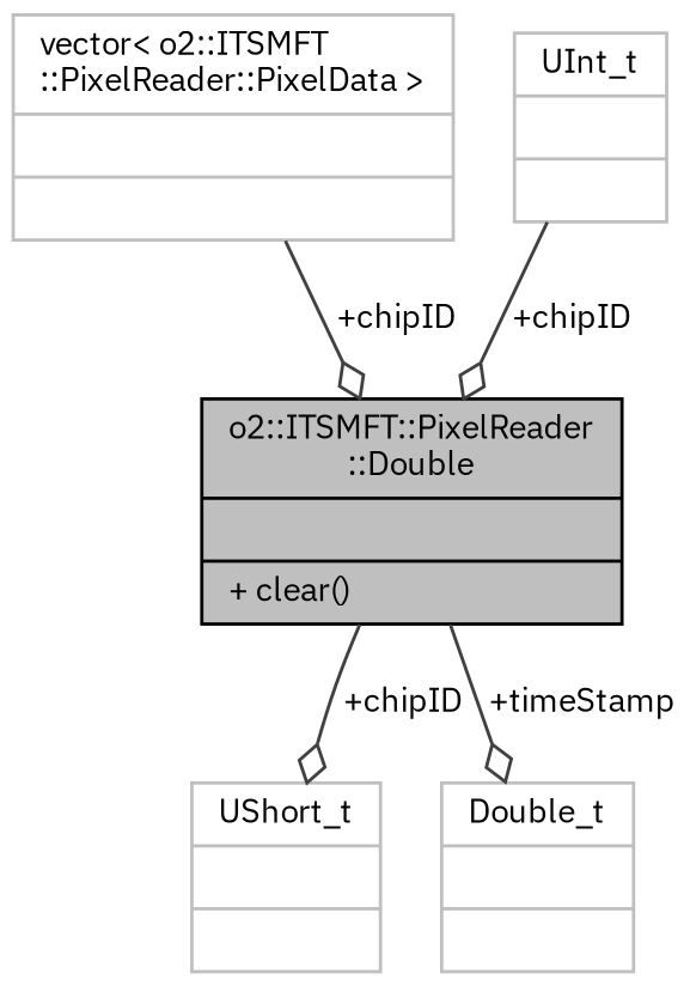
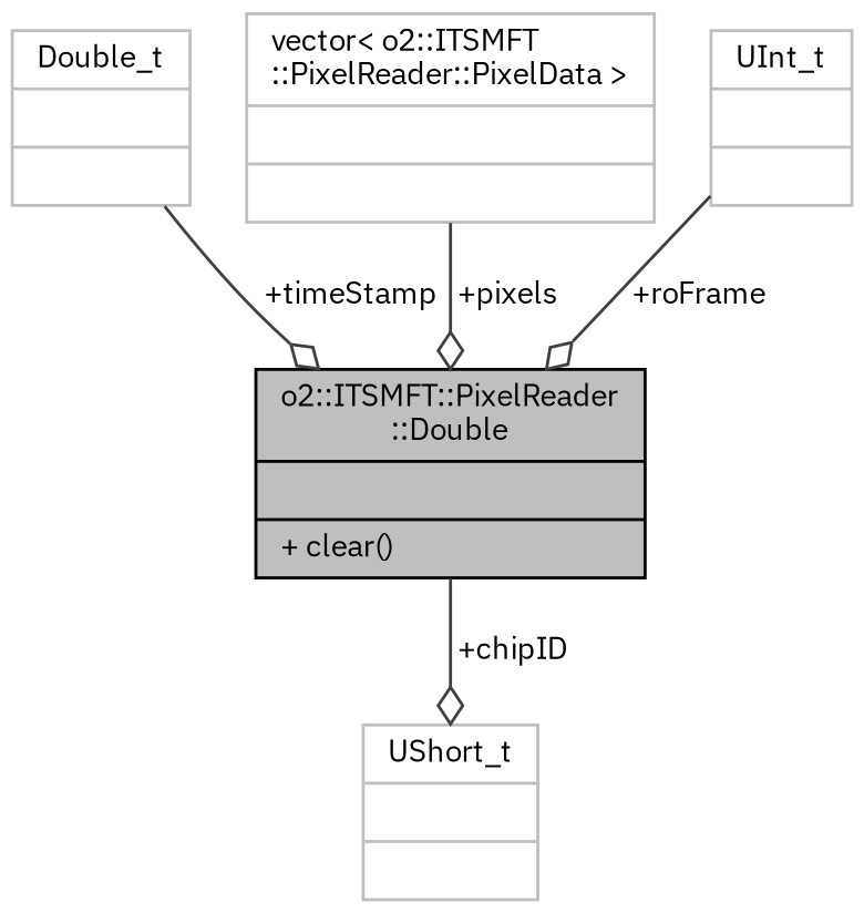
  digraph {
    fontname="IBM Plex Sans"
    node [color=grey75 fontname="IBM Plex Sans" fontsize=10 shape=record]
    edge [arrowhead=odiamond color=grey25 fontname="IBM Plex Sans" fontsize=10 labelfontname=Helvetica labelfontsize=10 style=solid]
    n1 [color=black fillcolor=grey75 fontcolor=black height=0.2 label="{o2::ITSMFT::PixelReader\l::Double\n||+ clear()\l}" style=filled width=0.4]
    n2 [height=0.2 label="{UShort_t\n||}" width=0.4]
    n3 [height=0.2 label="{Double_t\n||}" width=0.4]
    n4 [height=0.2 label="{vector\< o2::ITSMFT\l::PixelReader::PixelData \>\n||}" width=0.4]
    n5 [height=0.2 label="{UInt_t\n||}" width=0.4]
    n1 -> n2 [label=" +chipID"]
-   n1 -> n3 [label=" +timeStamp"]
-   n4 -> n1 [label=" +chipID"]
-   n5 -> n1 [label=" +chipID"]
+   n3 -> n1 [label=" +timeStamp"]
+   n4 -> n1 [label=" +pixels"]
+   n5 -> n1 [label=" +roFrame"]
  }
